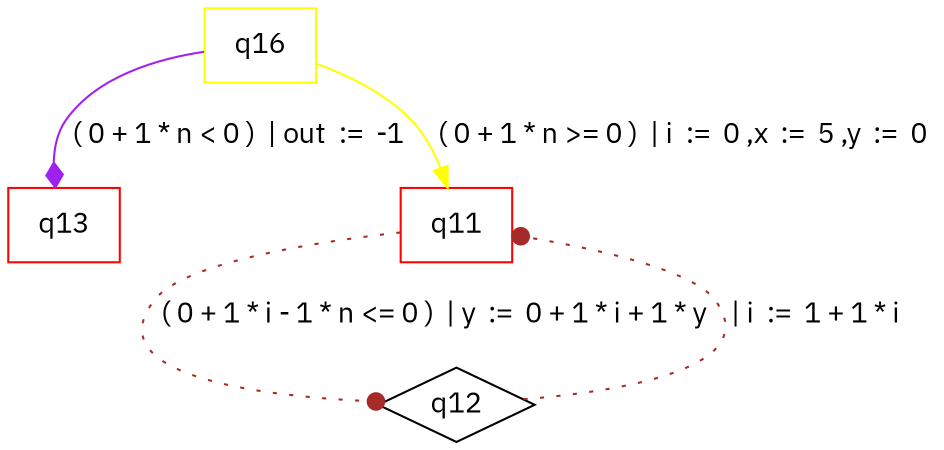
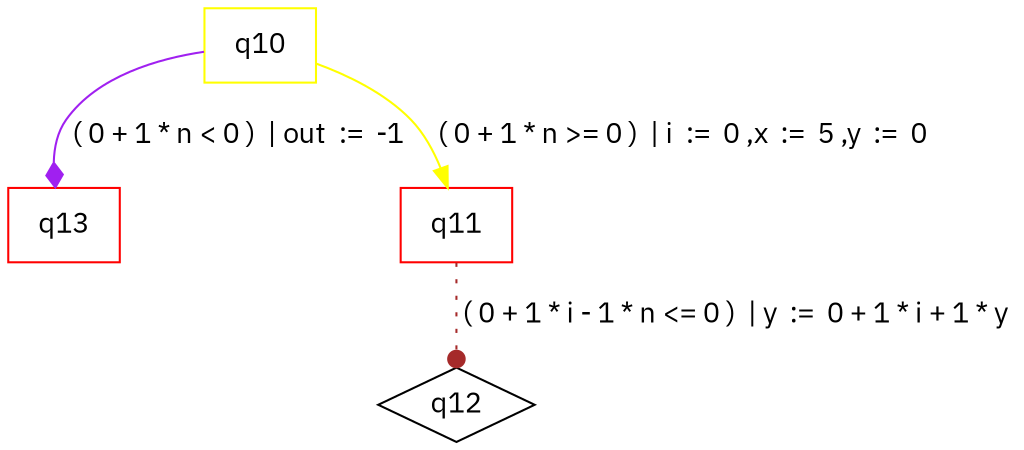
  digraph {
    fontname="IBM Plex Sans"
    node [color=red fontname="IBM Plex Sans" shape=box]
    edge [arrowhead=dot color=brown fontname="IBM Plex Sans" style=dotted]
-   q10 [color=yellow label=q16]
+   q10 [color=yellow]
    q13
    q11
    q12 [shape=diamond color=""]
    q10 -> q13 [arrowhead=diamond color=purple label=" ( 0 + 1 * n < 0 )  | out  :=  -1 " style=solid]
    q10 -> q11 [color=yellow label=" ( 0 + 1 * n >= 0 )  | i  :=  0 ,x  :=  5 ,y  :=  0 " arrowhead="" style=""]
    q11 -> q12 [label=" ( 0 + 1 * i - 1 * n <= 0 )  | y  :=  0 + 1 * i + 1 * y "]
-   q12 -> q11 [label=" | i  :=  1 + 1 * i "]
  }
